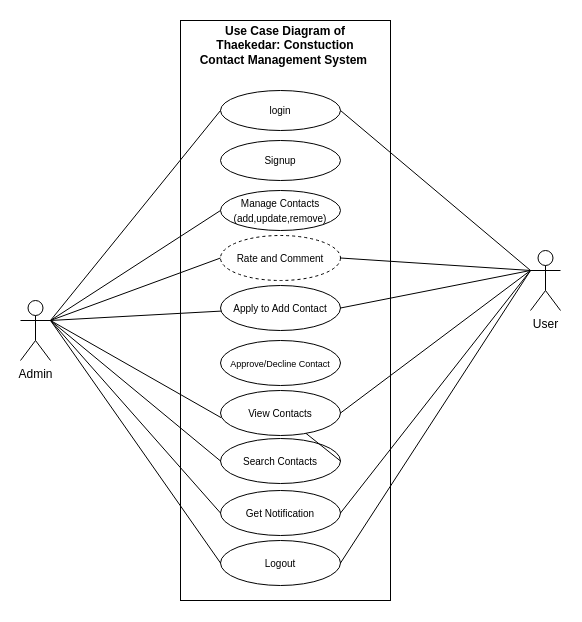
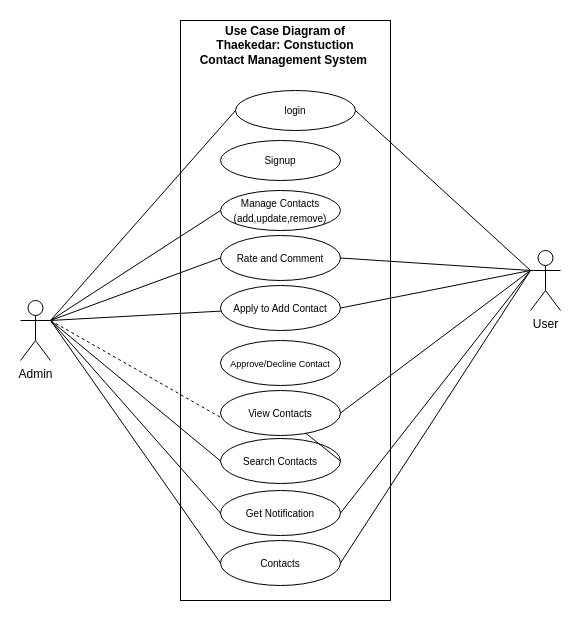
  <mxCell id="0" />
  <mxCell id="1" parent="0" />
  <mxCell id="2" value="" style="rounded=0;whiteSpace=wrap;html=1;" vertex="1" parent="1"><mxGeometry x="180" y="20" width="210" height="580" as="geometry" /></mxCell>
- <mxCell id="3" value="&lt;font style=&quot;font-size: 10px;&quot;&gt;login&lt;/font&gt;" style="ellipse;whiteSpace=wrap;html=1;" vertex="1" parent="1"><mxGeometry x="220" y="90" width="120" height="40" as="geometry" /></mxCell>
+ <mxCell id="3" value="&lt;font style=&quot;font-size: 10px;&quot;&gt;login&lt;/font&gt;" style="ellipse;whiteSpace=wrap;html=1;" vertex="1" parent="1"><mxGeometry x="235" y="90" width="120" height="40" as="geometry" /></mxCell>
  <mxCell id="4" value="&lt;font style=&quot;font-size: 10px;&quot;&gt;Manage Contacts&lt;br&gt;(add,update,remove)&lt;/font&gt;" style="ellipse;whiteSpace=wrap;html=1;" vertex="1" parent="1"><mxGeometry x="220" y="190" width="120" height="40" as="geometry" /></mxCell>
- <mxCell id="5" value="&lt;font style=&quot;font-size: 10px;&quot;&gt;Rate and Comment&lt;/font&gt;" style="ellipse;whiteSpace=wrap;html=1;dashed=1;" vertex="1" parent="1"><mxGeometry x="220" y="235" width="120" height="45" as="geometry" /></mxCell>
+ <mxCell id="5" value="&lt;font style=&quot;font-size: 10px;&quot;&gt;Rate and Comment&lt;/font&gt;" style="ellipse;whiteSpace=wrap;html=1;" vertex="1" parent="1"><mxGeometry x="220" y="235" width="120" height="45" as="geometry" /></mxCell>
  <mxCell id="6" value="&lt;span style=&quot;font-size: 10px;&quot;&gt;Apply to Add Contact&lt;/span&gt;" style="ellipse;whiteSpace=wrap;html=1;" vertex="1" parent="1"><mxGeometry x="220" y="285" width="120" height="45" as="geometry" /></mxCell>
  <mxCell id="7" value="&lt;font style=&quot;font-size: 9px;&quot;&gt;Approve/Decline Contact&lt;/font&gt;" style="ellipse;whiteSpace=wrap;html=1;" vertex="1" parent="1"><mxGeometry x="220" y="340" width="120" height="45" as="geometry" /></mxCell>
  <mxCell id="8" value="&lt;span style=&quot;font-size: 10px;&quot;&gt;Signup&lt;/span&gt;" style="ellipse;whiteSpace=wrap;html=1;" vertex="1" parent="1"><mxGeometry x="220" y="140" width="120" height="40" as="geometry" /></mxCell>
  <mxCell id="9" value="&lt;font size=&quot;1&quot;&gt;View Contacts&lt;/font&gt;" style="ellipse;whiteSpace=wrap;html=1;" vertex="1" parent="1"><mxGeometry x="220" y="390" width="120" height="45" as="geometry" /></mxCell>
  <mxCell id="10" value="&lt;font size=&quot;1&quot;&gt;Search Contacts&lt;/font&gt;" style="ellipse;whiteSpace=wrap;html=1;" vertex="1" parent="1"><mxGeometry x="220" y="438" width="120" height="45" as="geometry" /></mxCell>
  <mxCell id="11" value="&lt;font size=&quot;1&quot;&gt;Get Notification&lt;/font&gt;" style="ellipse;whiteSpace=wrap;html=1;" vertex="1" parent="1"><mxGeometry x="220" y="490" width="120" height="45" as="geometry" /></mxCell>
- <mxCell id="12" value="&lt;font size=&quot;1&quot;&gt;Logout&lt;/font&gt;" style="ellipse;whiteSpace=wrap;html=1;" vertex="1" parent="1"><mxGeometry x="220" y="540" width="120" height="45" as="geometry" /></mxCell>
+ <mxCell id="12" value="&lt;font size=&quot;1&quot;&gt;Contacts&lt;/font&gt;" style="ellipse;whiteSpace=wrap;html=1;" vertex="1" parent="1"><mxGeometry x="220" y="540" width="120" height="45" as="geometry" /></mxCell>
  <mxCell id="13" value="Admin" style="shape=umlActor;verticalLabelPosition=bottom;verticalAlign=top;html=1;outlineConnect=0;" vertex="1" parent="1"><mxGeometry x="20" y="300" width="30" height="60" as="geometry" /></mxCell>
  <mxCell id="14" value="User" style="shape=umlActor;verticalLabelPosition=bottom;verticalAlign=top;html=1;outlineConnect=0;" vertex="1" parent="1"><mxGeometry x="530" y="250" width="30" height="60" as="geometry" /></mxCell>
  <mxCell id="15" value="" style="endArrow=none;html=1;rounded=0;entryX=1;entryY=0.5;entryDx=0;entryDy=0;exitX=0;exitY=0.333;exitDx=0;exitDy=0;exitPerimeter=0;" edge="1" parent="1" source="14" target="3"><mxGeometry width="50" height="50" relative="1" as="geometry"><mxPoint x="370" y="300" as="sourcePoint" /><mxPoint x="420" y="250" as="targetPoint" /></mxGeometry></mxCell>
  <mxCell id="16" value="" style="endArrow=none;html=1;rounded=0;entryX=1;entryY=0.5;entryDx=0;entryDy=0;exitX=0;exitY=0.333;exitDx=0;exitDy=0;exitPerimeter=0;" edge="1" parent="1" source="14" target="5"><mxGeometry width="50" height="50" relative="1" as="geometry"><mxPoint x="530" y="280" as="sourcePoint" /><mxPoint x="350" y="110" as="targetPoint" /></mxGeometry></mxCell>
  <mxCell id="17" value="" style="endArrow=none;html=1;rounded=0;entryX=1;entryY=0.5;entryDx=0;entryDy=0;exitX=0;exitY=0.333;exitDx=0;exitDy=0;exitPerimeter=0;" edge="1" parent="1" source="14" target="6"><mxGeometry width="50" height="50" relative="1" as="geometry"><mxPoint x="530" y="280" as="sourcePoint" /><mxPoint x="430" y="240" as="targetPoint" /></mxGeometry></mxCell>
  <mxCell id="18" value="" style="endArrow=none;html=1;rounded=0;exitX=1;exitY=0.5;exitDx=0;exitDy=0;entryX=0;entryY=0.333;entryDx=0;entryDy=0;entryPerimeter=0;" edge="1" parent="1" source="9" target="14"><mxGeometry width="50" height="50" relative="1" as="geometry"><mxPoint x="410" y="390" as="sourcePoint" /><mxPoint x="530" y="230" as="targetPoint" /></mxGeometry></mxCell>
  <mxCell id="19" value="" style="endArrow=none;html=1;rounded=0;exitX=1;exitY=0.5;exitDx=0;exitDy=0;" edge="1" parent="1" source="10" target="9"><mxGeometry width="50" height="50" relative="1" as="geometry"><mxPoint x="530" y="320" as="sourcePoint" /><mxPoint x="530" y="230" as="targetPoint" /></mxGeometry></mxCell>
  <mxCell id="20" value="" style="endArrow=none;html=1;rounded=0;exitX=1;exitY=0.5;exitDx=0;exitDy=0;entryX=0;entryY=0.333;entryDx=0;entryDy=0;entryPerimeter=0;" edge="1" parent="1" source="11" target="14"><mxGeometry width="50" height="50" relative="1" as="geometry"><mxPoint x="530" y="320" as="sourcePoint" /><mxPoint x="530" y="230" as="targetPoint" /></mxGeometry></mxCell>
  <mxCell id="21" value="" style="endArrow=none;html=1;rounded=0;exitX=1;exitY=0.5;exitDx=0;exitDy=0;entryX=0;entryY=0.333;entryDx=0;entryDy=0;entryPerimeter=0;" edge="1" parent="1" source="12" target="14"><mxGeometry width="50" height="50" relative="1" as="geometry"><mxPoint x="530" y="320" as="sourcePoint" /><mxPoint x="530" y="230" as="targetPoint" /></mxGeometry></mxCell>
  <mxCell id="22" value="" style="endArrow=none;html=1;rounded=0;entryX=0;entryY=0.5;entryDx=0;entryDy=0;exitX=1;exitY=0.333;exitDx=0;exitDy=0;exitPerimeter=0;" edge="1" parent="1" source="13" target="3"><mxGeometry width="50" height="50" relative="1" as="geometry"><mxPoint x="270" y="320" as="sourcePoint" /><mxPoint x="320" y="270" as="targetPoint" /></mxGeometry></mxCell>
  <mxCell id="23" value="" style="endArrow=none;html=1;rounded=0;entryX=0;entryY=0.5;entryDx=0;entryDy=0;exitX=1;exitY=0.333;exitDx=0;exitDy=0;exitPerimeter=0;" edge="1" parent="1" source="13" target="4"><mxGeometry width="50" height="50" relative="1" as="geometry"><mxPoint x="70" y="255" as="sourcePoint" /><mxPoint x="230" y="60" as="targetPoint" /></mxGeometry></mxCell>
  <mxCell id="24" value="" style="endArrow=none;html=1;rounded=0;entryX=0;entryY=0.5;entryDx=0;entryDy=0;exitX=1;exitY=0.333;exitDx=0;exitDy=0;exitPerimeter=0;" edge="1" parent="1" source="13" target="5"><mxGeometry width="50" height="50" relative="1" as="geometry"><mxPoint x="130" y="300" as="sourcePoint" /><mxPoint x="180" y="250" as="targetPoint" /></mxGeometry></mxCell>
  <mxCell id="25" value="" style="endArrow=none;html=1;rounded=0;exitX=1;exitY=0.333;exitDx=0;exitDy=0;exitPerimeter=0;" edge="1" parent="1" source="13" target="6"><mxGeometry width="50" height="50" relative="1" as="geometry"><mxPoint x="130" y="300" as="sourcePoint" /><mxPoint x="180" y="250" as="targetPoint" /></mxGeometry></mxCell>
- <mxCell id="26" value="" style="endArrow=none;html=1;rounded=0;entryX=0.006;entryY=0.605;entryDx=0;entryDy=0;entryPerimeter=0;exitX=1;exitY=0.333;exitDx=0;exitDy=0;exitPerimeter=0;" edge="1" parent="1" source="13" target="9"><mxGeometry width="50" height="50" relative="1" as="geometry"><mxPoint x="130" y="370" as="sourcePoint" /><mxPoint x="180" y="320" as="targetPoint" /></mxGeometry></mxCell>
+ <mxCell id="26" value="" style="endArrow=none;html=1;rounded=0;entryX=0.006;entryY=0.605;entryDx=0;entryDy=0;entryPerimeter=0;exitX=1;exitY=0.333;exitDx=0;exitDy=0;exitPerimeter=0;dashed=1;" edge="1" parent="1" source="13" target="9"><mxGeometry width="50" height="50" relative="1" as="geometry"><mxPoint x="130" y="370" as="sourcePoint" /><mxPoint x="180" y="320" as="targetPoint" /></mxGeometry></mxCell>
  <mxCell id="27" value="" style="endArrow=none;html=1;rounded=0;entryX=0;entryY=0.5;entryDx=0;entryDy=0;exitX=1;exitY=0.333;exitDx=0;exitDy=0;exitPerimeter=0;" edge="1" parent="1" source="13" target="10"><mxGeometry width="50" height="50" relative="1" as="geometry"><mxPoint x="130" y="370" as="sourcePoint" /><mxPoint x="180" y="320" as="targetPoint" /></mxGeometry></mxCell>
  <mxCell id="28" value="" style="endArrow=none;html=1;rounded=0;entryX=0;entryY=0.5;entryDx=0;entryDy=0;exitX=1;exitY=0.333;exitDx=0;exitDy=0;exitPerimeter=0;" edge="1" parent="1" source="13" target="11"><mxGeometry width="50" height="50" relative="1" as="geometry"><mxPoint x="130" y="370" as="sourcePoint" /><mxPoint x="180" y="320" as="targetPoint" /></mxGeometry></mxCell>
  <mxCell id="29" value="" style="endArrow=none;html=1;rounded=0;entryX=0;entryY=0.5;entryDx=0;entryDy=0;exitX=1;exitY=0.333;exitDx=0;exitDy=0;exitPerimeter=0;" edge="1" parent="1" source="13" target="12"><mxGeometry width="50" height="50" relative="1" as="geometry"><mxPoint x="130" y="370" as="sourcePoint" /><mxPoint x="180" y="320" as="targetPoint" /></mxGeometry></mxCell>
  <mxCell id="30" value="&lt;b&gt;Use Case Diagram of Thaekedar: Constuction Contact Management System&amp;nbsp;&lt;/b&gt;" style="text;html=1;strokeColor=none;fillColor=none;align=center;verticalAlign=middle;whiteSpace=wrap;rounded=0;" vertex="1" parent="1"><mxGeometry x="195" y="30" width="180" height="30" as="geometry" /></mxCell>
